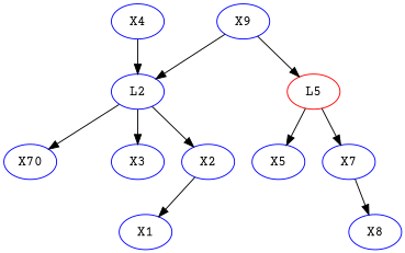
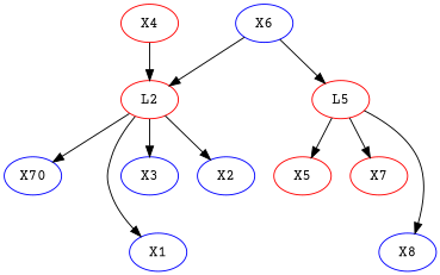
  digraph {
    fontname="Courier Prime"
    node [color=blue fontname="Courier Prime"]
    edge [color=black fontname="Courier Prime"]
-   L2
+   L2 [color=red]
    n2 [label=X70]
-   X4
+   X4 [color=red]
    X1
    X3
    X2
-   X9
+   X9 [label=X6]
    n8 [color=red label=L5]
-   X5
-   X7
+   X5 [color=red]
+   X7 [color=red]
    X8
    subgraph sub_1 {
    }
    subgraph sub_2 {
      L2
      n2
      X4
      X1
      X3
      X2
      X9
      n8
      X5
      X7
      X8
    }
    L2 -> n2
-   X2 -> X1
+   L2 -> X1
    L2 -> X3
    L2 -> X2
    X4 -> L2
    X9 -> L2
    X9 -> n8
    n8 -> X5
    n8 -> X7
-   X7 -> X8
+   n8 -> X8
  }
